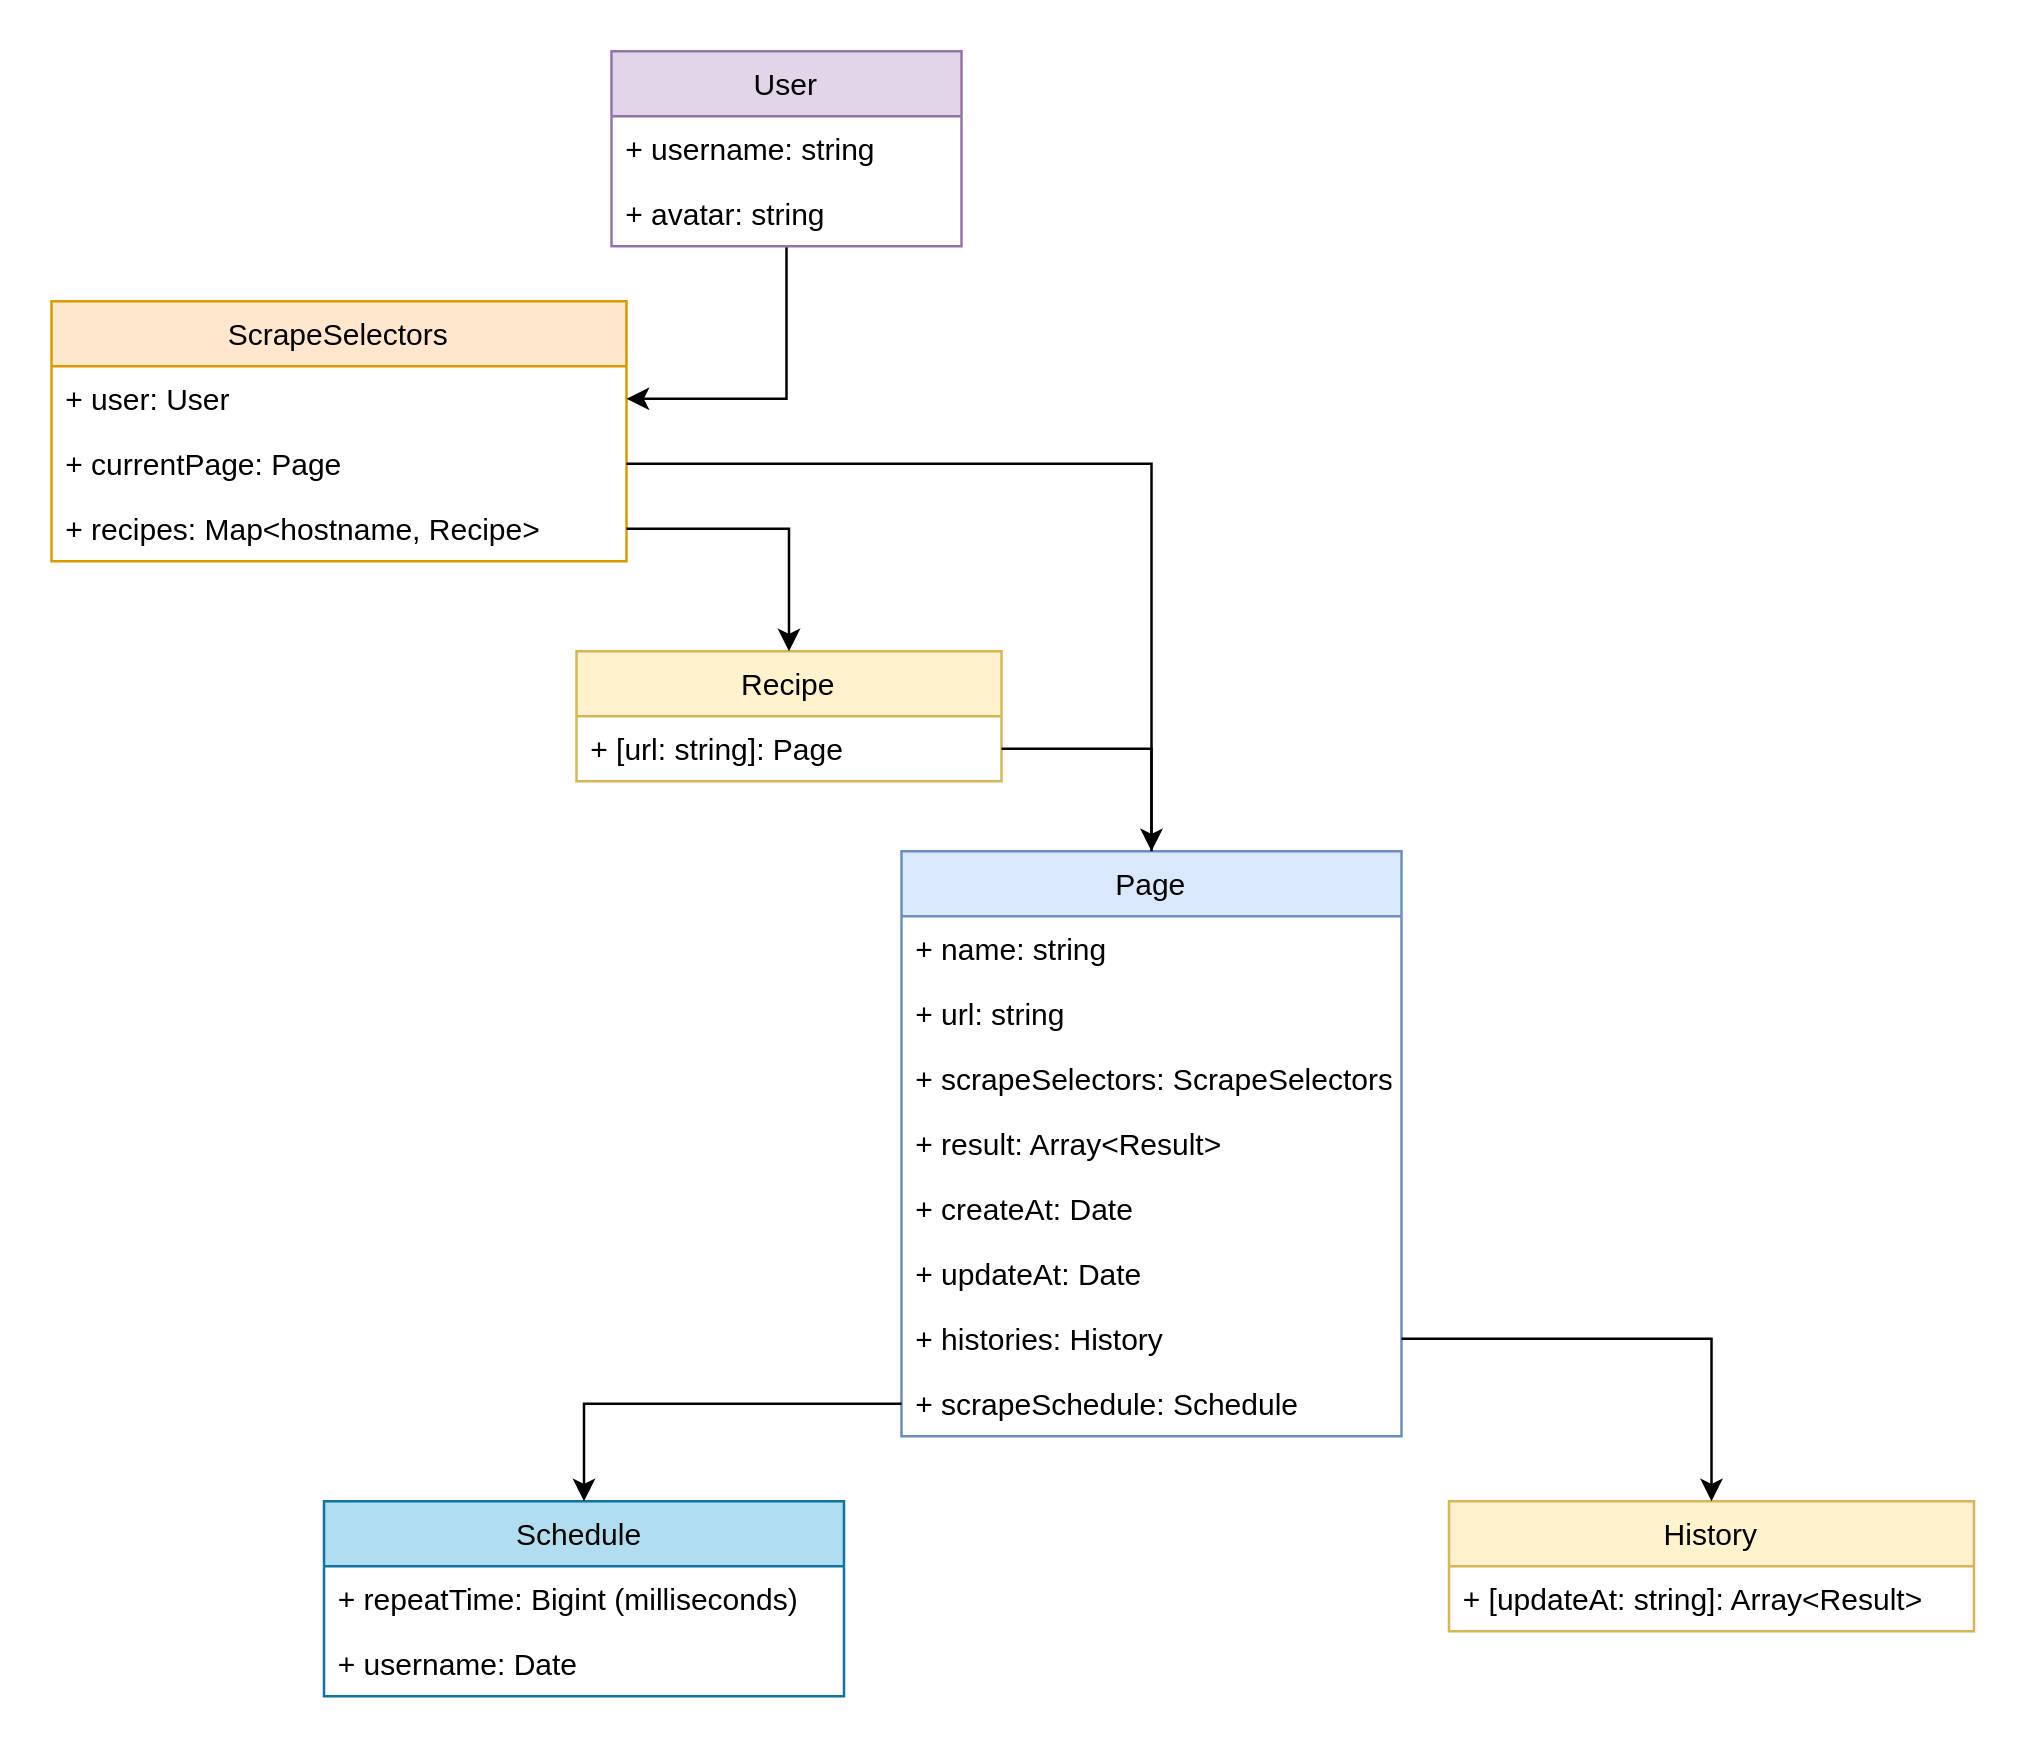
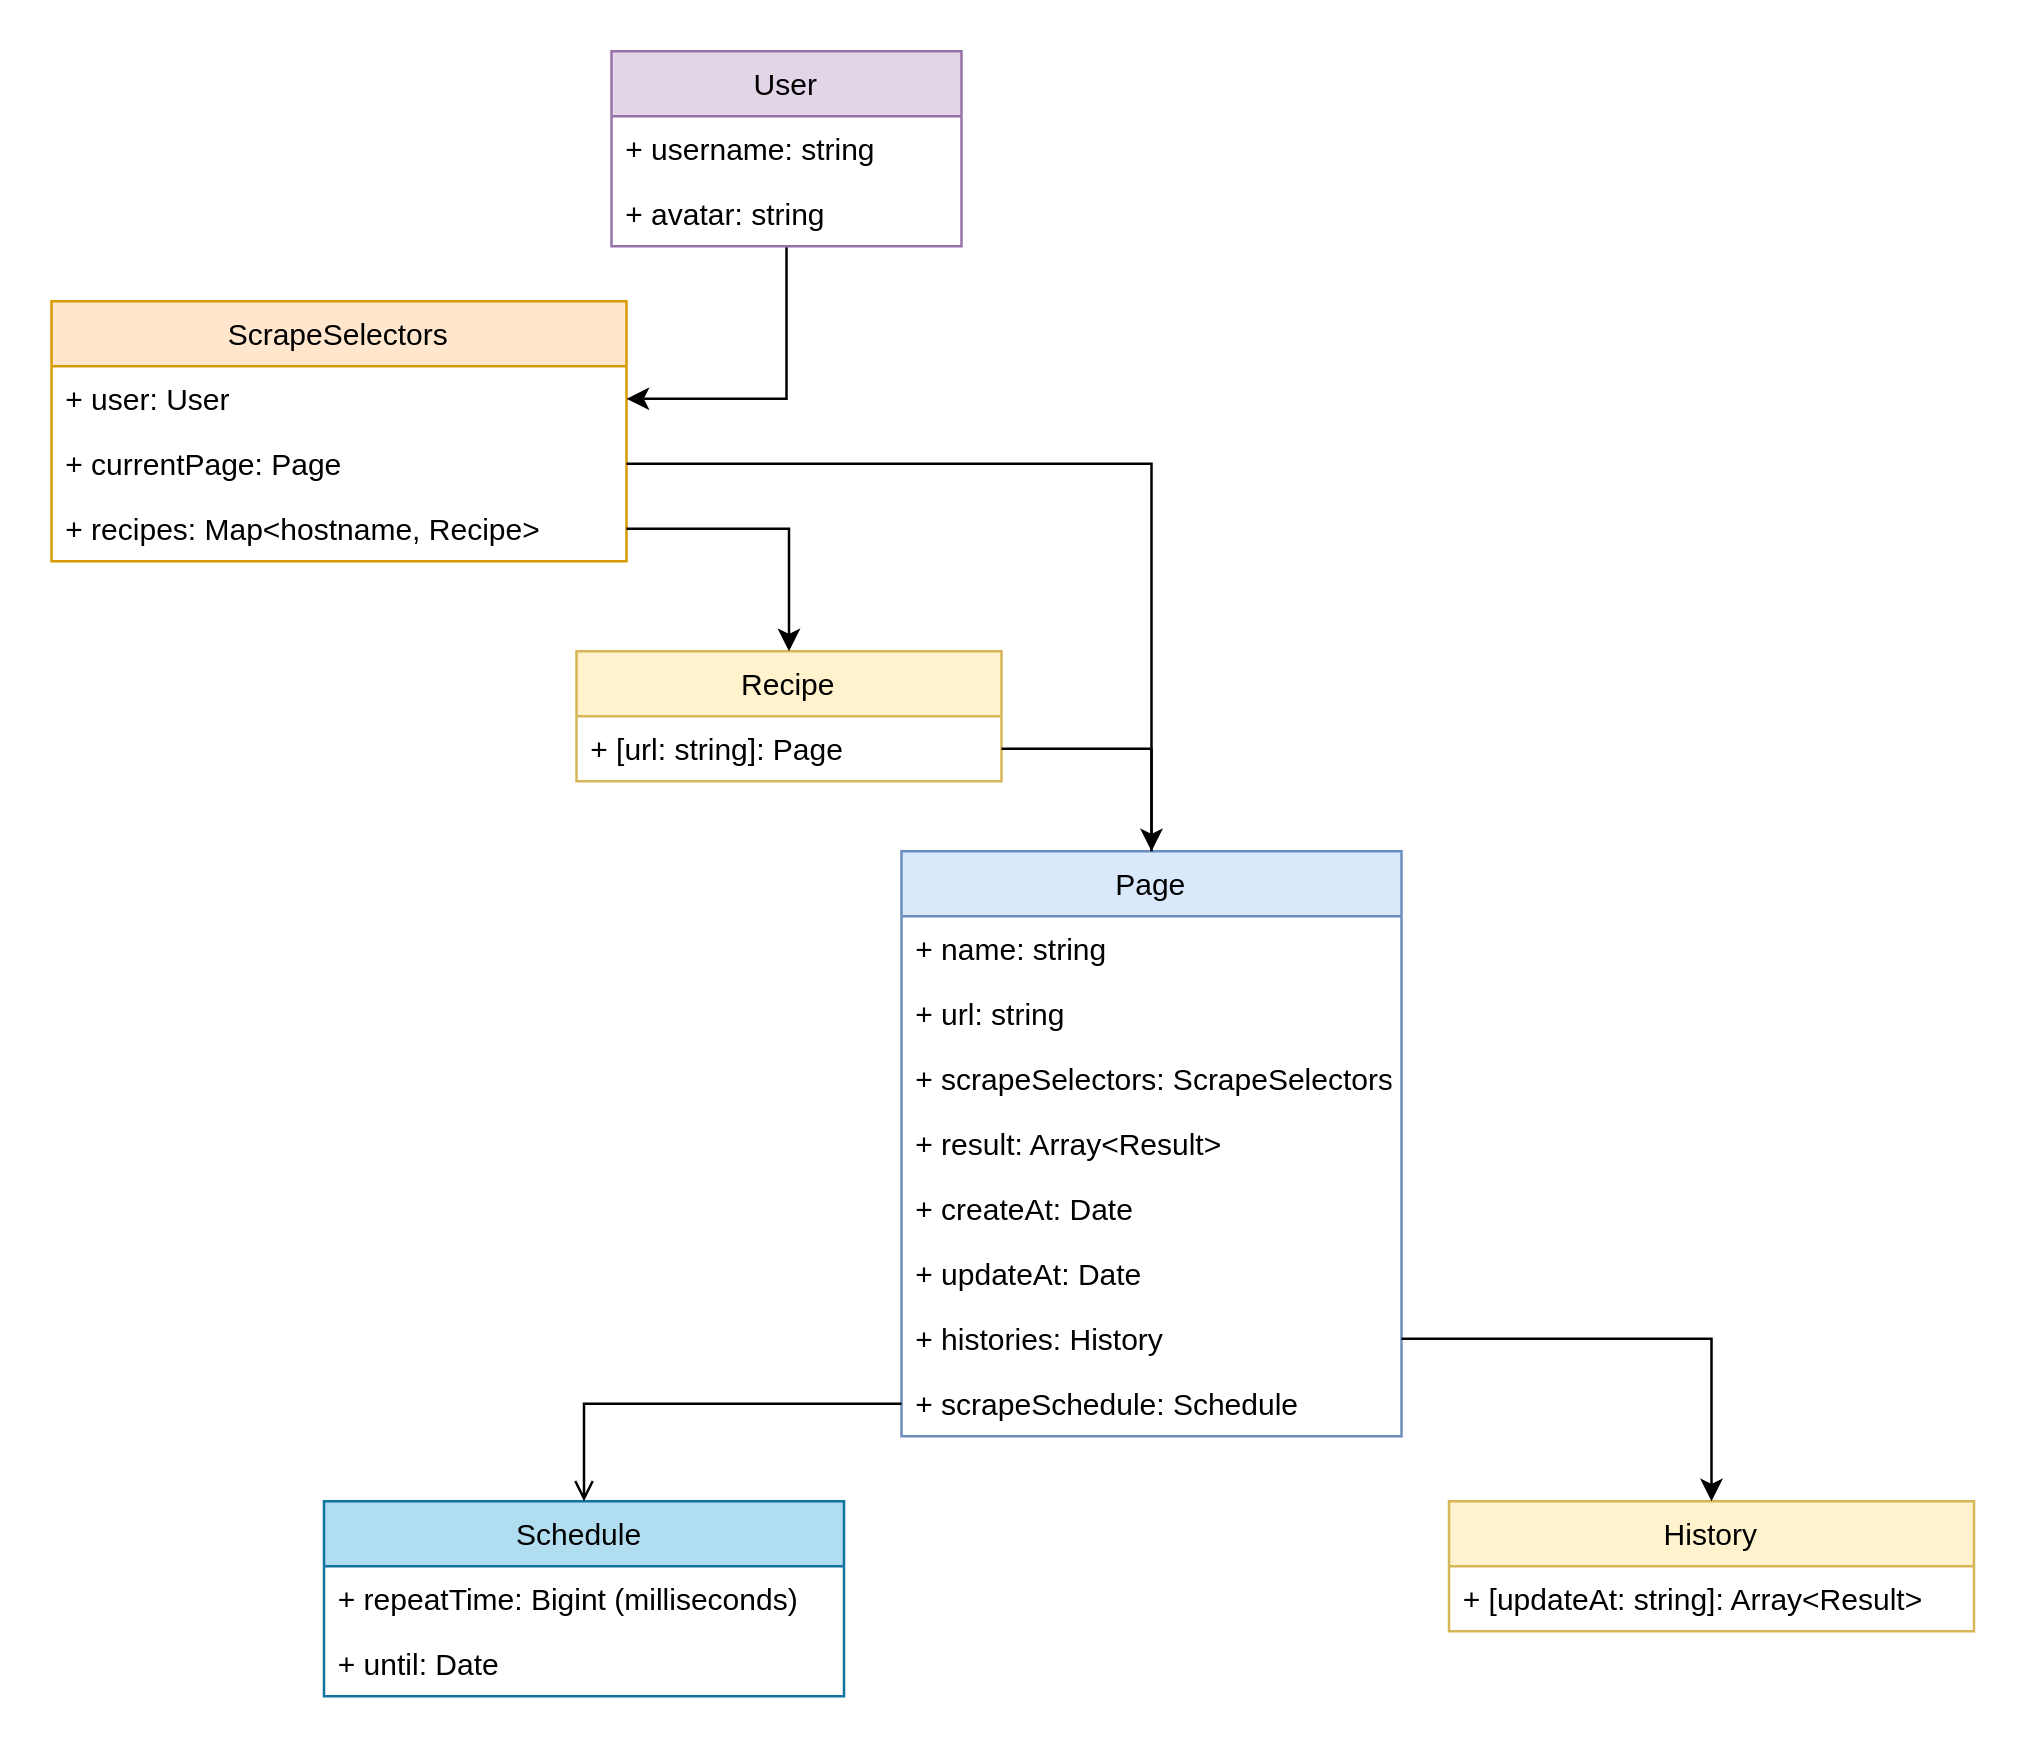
  <mxCell id="0" />
  <mxCell id="1" parent="0" />
  <mxCell id="2" value="ScrapeSelectors" style="swimlane;fontStyle=0;childLayout=stackLayout;horizontal=1;startSize=26;fillColor=#ffe6cc;horizontalStack=0;resizeParent=1;resizeParentMax=0;resizeLast=0;collapsible=1;marginBottom=0;strokeColor=#d79b00;" parent="1" vertex="1"><mxGeometry x="20" y="120" width="230" height="104" as="geometry" /></mxCell>
  <mxCell id="3" value="+ user: User" style="text;strokeColor=none;fillColor=none;align=left;verticalAlign=top;spacingLeft=4;spacingRight=4;overflow=hidden;rotatable=0;points=[[0,0.5],[1,0.5]];portConstraint=eastwest;" parent="2" vertex="1"><mxGeometry y="26" width="230" height="26" as="geometry" /></mxCell>
  <mxCell id="4" value="+ currentPage: Page" style="text;strokeColor=none;fillColor=none;align=left;verticalAlign=top;spacingLeft=4;spacingRight=4;overflow=hidden;rotatable=0;points=[[0,0.5],[1,0.5]];portConstraint=eastwest;" parent="2" vertex="1"><mxGeometry y="52" width="230" height="26" as="geometry" /></mxCell>
  <mxCell id="5" value="+ recipes: Map&lt;hostname, Recipe&gt;" style="text;strokeColor=none;fillColor=none;align=left;verticalAlign=top;spacingLeft=4;spacingRight=4;overflow=hidden;rotatable=0;points=[[0,0.5],[1,0.5]];portConstraint=eastwest;" parent="2" vertex="1"><mxGeometry y="78" width="230" height="26" as="geometry" /></mxCell>
  <mxCell id="6" value="Recipe" style="swimlane;fontStyle=0;childLayout=stackLayout;horizontal=1;startSize=26;fillColor=#fff2cc;horizontalStack=0;resizeParent=1;resizeParentMax=0;resizeLast=0;collapsible=1;marginBottom=0;strokeColor=#d6b656;" parent="1" vertex="1"><mxGeometry x="230" y="260" width="170" height="52" as="geometry" /></mxCell>
  <mxCell id="7" value="+ [url: string]: Page" style="text;strokeColor=none;fillColor=none;align=left;verticalAlign=top;spacingLeft=4;spacingRight=4;overflow=hidden;rotatable=0;points=[[0,0.5],[1,0.5]];portConstraint=eastwest;" parent="6" vertex="1"><mxGeometry y="26" width="170" height="26" as="geometry" /></mxCell>
  <mxCell id="8" value="Page" style="swimlane;fontStyle=0;childLayout=stackLayout;horizontal=1;startSize=26;fillColor=#dae8fc;horizontalStack=0;resizeParent=1;resizeParentMax=0;resizeLast=0;collapsible=1;marginBottom=0;strokeColor=#6c8ebf;" parent="1" vertex="1"><mxGeometry x="360" y="340" width="200" height="234" as="geometry" /></mxCell>
  <mxCell id="9" value="+ name: string" style="text;strokeColor=none;fillColor=none;align=left;verticalAlign=top;spacingLeft=4;spacingRight=4;overflow=hidden;rotatable=0;points=[[0,0.5],[1,0.5]];portConstraint=eastwest;" parent="8" vertex="1"><mxGeometry y="26" width="200" height="26" as="geometry" /></mxCell>
  <mxCell id="10" value="+ url: string" style="text;strokeColor=none;fillColor=none;align=left;verticalAlign=top;spacingLeft=4;spacingRight=4;overflow=hidden;rotatable=0;points=[[0,0.5],[1,0.5]];portConstraint=eastwest;" parent="8" vertex="1"><mxGeometry y="52" width="200" height="26" as="geometry" /></mxCell>
  <mxCell id="11" value="+ scrapeSelectors: ScrapeSelectors" style="text;strokeColor=none;fillColor=none;align=left;verticalAlign=top;spacingLeft=4;spacingRight=4;overflow=hidden;rotatable=0;points=[[0,0.5],[1,0.5]];portConstraint=eastwest;" parent="8" vertex="1"><mxGeometry y="78" width="200" height="26" as="geometry" /></mxCell>
  <mxCell id="12" value="+ result: Array&lt;Result&gt;" style="text;strokeColor=none;fillColor=none;align=left;verticalAlign=top;spacingLeft=4;spacingRight=4;overflow=hidden;rotatable=0;points=[[0,0.5],[1,0.5]];portConstraint=eastwest;" parent="8" vertex="1"><mxGeometry y="104" width="200" height="26" as="geometry" /></mxCell>
  <mxCell id="13" value="+ createAt: Date" style="text;strokeColor=none;fillColor=none;align=left;verticalAlign=top;spacingLeft=4;spacingRight=4;overflow=hidden;rotatable=0;points=[[0,0.5],[1,0.5]];portConstraint=eastwest;" vertex="1" parent="8"><mxGeometry y="130" width="200" height="26" as="geometry" /></mxCell>
  <mxCell id="14" value="+ updateAt: Date" style="text;strokeColor=none;fillColor=none;align=left;verticalAlign=top;spacingLeft=4;spacingRight=4;overflow=hidden;rotatable=0;points=[[0,0.5],[1,0.5]];portConstraint=eastwest;" vertex="1" parent="8"><mxGeometry y="156" width="200" height="26" as="geometry" /></mxCell>
  <mxCell id="15" value="+ histories: History" style="text;strokeColor=none;fillColor=none;align=left;verticalAlign=top;spacingLeft=4;spacingRight=4;overflow=hidden;rotatable=0;points=[[0,0.5],[1,0.5]];portConstraint=eastwest;" vertex="1" parent="8"><mxGeometry y="182" width="200" height="26" as="geometry" /></mxCell>
  <mxCell id="16" value="+ scrapeSchedule: Schedule " style="text;strokeColor=none;fillColor=none;align=left;verticalAlign=top;spacingLeft=4;spacingRight=4;overflow=hidden;rotatable=0;points=[[0,0.5],[1,0.5]];portConstraint=eastwest;" vertex="1" parent="8"><mxGeometry y="208" width="200" height="26" as="geometry" /></mxCell>
  <mxCell id="17" style="edgeStyle=orthogonalEdgeStyle;rounded=0;orthogonalLoop=1;jettySize=auto;html=1;" parent="1" source="5" target="6" edge="1"><mxGeometry relative="1" as="geometry" /></mxCell>
  <mxCell id="18" style="edgeStyle=orthogonalEdgeStyle;rounded=0;orthogonalLoop=1;jettySize=auto;html=1;endArrow=none;" parent="1" source="4" target="8" edge="1"><mxGeometry relative="1" as="geometry" /></mxCell>
  <mxCell id="19" style="edgeStyle=orthogonalEdgeStyle;rounded=0;orthogonalLoop=1;jettySize=auto;html=1;entryX=1;entryY=0.5;entryDx=0;entryDy=0;" parent="1" source="20" target="3" edge="1"><mxGeometry relative="1" as="geometry" /></mxCell>
  <mxCell id="20" value="User" style="swimlane;fontStyle=0;childLayout=stackLayout;horizontal=1;startSize=26;fillColor=#e1d5e7;horizontalStack=0;resizeParent=1;resizeParentMax=0;resizeLast=0;collapsible=1;marginBottom=0;strokeColor=#9673a6;" parent="1" vertex="1"><mxGeometry x="244" y="20" width="140" height="78" as="geometry" /></mxCell>
  <mxCell id="21" value="+ username: string" style="text;strokeColor=none;fillColor=none;align=left;verticalAlign=top;spacingLeft=4;spacingRight=4;overflow=hidden;rotatable=0;points=[[0,0.5],[1,0.5]];portConstraint=eastwest;" parent="20" vertex="1"><mxGeometry y="26" width="140" height="26" as="geometry" /></mxCell>
  <mxCell id="22" value="+ avatar: string" style="text;strokeColor=none;fillColor=none;align=left;verticalAlign=top;spacingLeft=4;spacingRight=4;overflow=hidden;rotatable=0;points=[[0,0.5],[1,0.5]];portConstraint=eastwest;" parent="20" vertex="1"><mxGeometry y="52" width="140" height="26" as="geometry" /></mxCell>
  <mxCell id="23" style="edgeStyle=orthogonalEdgeStyle;rounded=0;orthogonalLoop=1;jettySize=auto;html=1;" edge="1" parent="1" source="7" target="8"><mxGeometry relative="1" as="geometry" /></mxCell>
  <mxCell id="24" value="History" style="swimlane;fontStyle=0;childLayout=stackLayout;horizontal=1;startSize=26;fillColor=#fff2cc;horizontalStack=0;resizeParent=1;resizeParentMax=0;resizeLast=0;collapsible=1;marginBottom=0;strokeColor=#d6b656;" vertex="1" parent="1"><mxGeometry x="579" y="600" width="210" height="52" as="geometry" /></mxCell>
  <mxCell id="25" value="+ [updateAt: string]: Array&lt;Result&gt;" style="text;strokeColor=none;fillColor=none;align=left;verticalAlign=top;spacingLeft=4;spacingRight=4;overflow=hidden;rotatable=0;points=[[0,0.5],[1,0.5]];portConstraint=eastwest;" vertex="1" parent="24"><mxGeometry y="26" width="210" height="26" as="geometry" /></mxCell>
  <mxCell id="26" style="edgeStyle=orthogonalEdgeStyle;rounded=0;orthogonalLoop=1;jettySize=auto;html=1;" edge="1" parent="1" source="15" target="24"><mxGeometry relative="1" as="geometry" /></mxCell>
  <mxCell id="27" value="Schedule " style="swimlane;fontStyle=0;childLayout=stackLayout;horizontal=1;startSize=26;fillColor=#b1ddf0;horizontalStack=0;resizeParent=1;resizeParentMax=0;resizeLast=0;collapsible=1;marginBottom=0;strokeColor=#10739e;" vertex="1" parent="1"><mxGeometry x="129" y="600" width="208" height="78" as="geometry" /></mxCell>
  <mxCell id="28" value="+ repeatTime: Bigint (milliseconds)" style="text;strokeColor=none;fillColor=none;align=left;verticalAlign=top;spacingLeft=4;spacingRight=4;overflow=hidden;rotatable=0;points=[[0,0.5],[1,0.5]];portConstraint=eastwest;" vertex="1" parent="27"><mxGeometry y="26" width="208" height="26" as="geometry" /></mxCell>
- <mxCell id="29" value="+ username: Date" style="text;strokeColor=none;fillColor=none;align=left;verticalAlign=top;spacingLeft=4;spacingRight=4;overflow=hidden;rotatable=0;points=[[0,0.5],[1,0.5]];portConstraint=eastwest;" vertex="1" parent="27"><mxGeometry y="52" width="208" height="26" as="geometry" /></mxCell>
- <mxCell id="30" style="edgeStyle=orthogonalEdgeStyle;rounded=0;orthogonalLoop=1;jettySize=auto;html=1;" edge="1" parent="1" source="16" target="27"><mxGeometry relative="1" as="geometry" /></mxCell>
+ <mxCell id="29" value="+ until: Date" style="text;strokeColor=none;fillColor=none;align=left;verticalAlign=top;spacingLeft=4;spacingRight=4;overflow=hidden;rotatable=0;points=[[0,0.5],[1,0.5]];portConstraint=eastwest;" vertex="1" parent="27"><mxGeometry y="52" width="208" height="26" as="geometry" /></mxCell>
+ <mxCell id="30" style="edgeStyle=orthogonalEdgeStyle;rounded=0;orthogonalLoop=1;jettySize=auto;html=1;endArrow=open;" edge="1" parent="1" source="16" target="27"><mxGeometry relative="1" as="geometry" /></mxCell>
